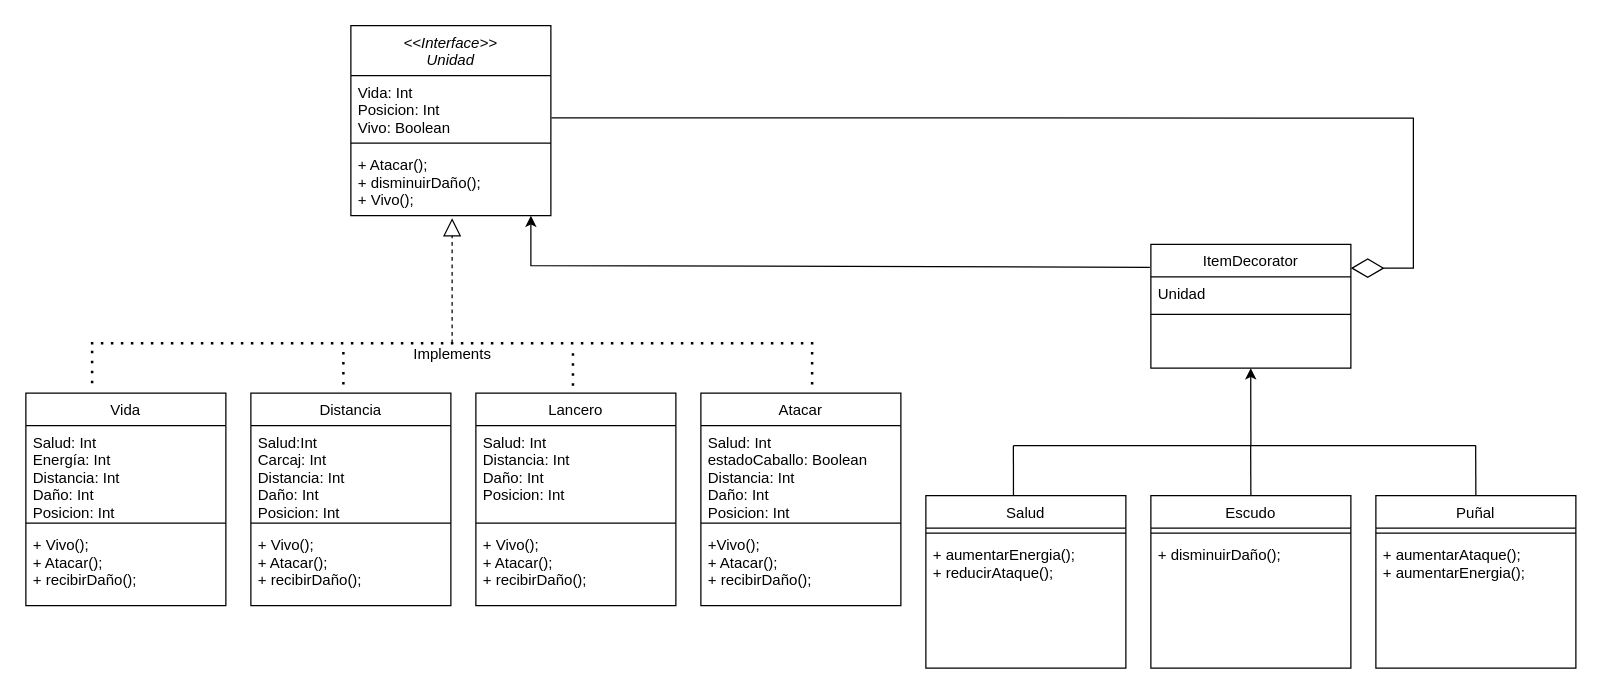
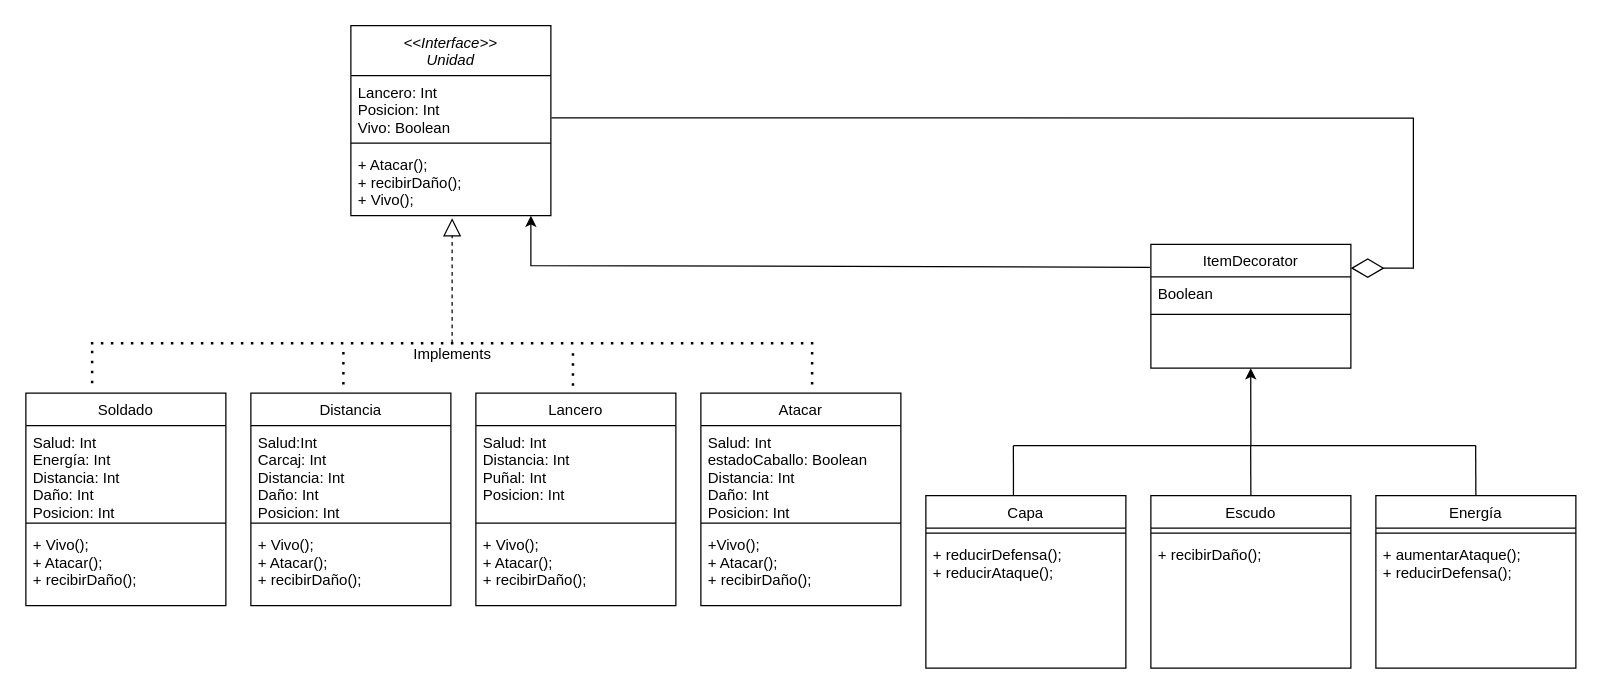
  <mxCell id="0" />
  <mxCell id="1" parent="0" />
  <mxCell id="2" value="&lt;&lt;Interface&gt;&gt;&#10;Unidad" style="swimlane;fontStyle=2;align=center;verticalAlign=top;childLayout=stackLayout;horizontal=1;startSize=40;horizontalStack=0;resizeParent=1;resizeLast=0;collapsible=1;marginBottom=0;rounded=0;shadow=0;strokeWidth=1;" parent="1" vertex="1"><mxGeometry x="280" y="20" width="160" height="152" as="geometry"><mxRectangle x="230" y="140" width="160" height="26" as="alternateBounds" /></mxGeometry></mxCell>
- <mxCell id="3" value="Vida: Int&#10;Posicion: Int&#10;Vivo: Boolean" style="text;align=left;verticalAlign=top;spacingLeft=4;spacingRight=4;overflow=hidden;rotatable=0;points=[[0,0.5],[1,0.5]];portConstraint=eastwest;" parent="2" vertex="1"><mxGeometry y="40" width="160" height="50" as="geometry" /></mxCell>
+ <mxCell id="3" value="Lancero: Int&#10;Posicion: Int&#10;Vivo: Boolean" style="text;align=left;verticalAlign=top;spacingLeft=4;spacingRight=4;overflow=hidden;rotatable=0;points=[[0,0.5],[1,0.5]];portConstraint=eastwest;" parent="2" vertex="1"><mxGeometry y="40" width="160" height="50" as="geometry" /></mxCell>
  <mxCell id="4" value="" style="line;html=1;strokeWidth=1;align=left;verticalAlign=middle;spacingTop=-1;spacingLeft=3;spacingRight=3;rotatable=0;labelPosition=right;points=[];portConstraint=eastwest;" parent="2" vertex="1"><mxGeometry y="90" width="160" height="8" as="geometry" /></mxCell>
- <mxCell id="5" value="+ Atacar();&#10;+ disminuirDaño();&#10;+ Vivo();" style="text;align=left;verticalAlign=top;spacingLeft=4;spacingRight=4;overflow=hidden;rotatable=0;points=[[0,0.5],[1,0.5]];portConstraint=eastwest;" parent="2" vertex="1"><mxGeometry y="98" width="160" height="50" as="geometry" /></mxCell>
- <mxCell id="6" value="Vida" style="swimlane;fontStyle=0;align=center;verticalAlign=top;childLayout=stackLayout;horizontal=1;startSize=26;horizontalStack=0;resizeParent=1;resizeLast=0;collapsible=1;marginBottom=0;rounded=0;shadow=0;strokeWidth=1;" parent="1" vertex="1"><mxGeometry x="20" y="314" width="160" height="170" as="geometry"><mxRectangle x="130" y="380" width="160" height="26" as="alternateBounds" /></mxGeometry></mxCell>
+ <mxCell id="5" value="+ Atacar();&#10;+ recibirDaño();&#10;+ Vivo();" style="text;align=left;verticalAlign=top;spacingLeft=4;spacingRight=4;overflow=hidden;rotatable=0;points=[[0,0.5],[1,0.5]];portConstraint=eastwest;" parent="2" vertex="1"><mxGeometry y="98" width="160" height="50" as="geometry" /></mxCell>
+ <mxCell id="6" value="Soldado" style="swimlane;fontStyle=0;align=center;verticalAlign=top;childLayout=stackLayout;horizontal=1;startSize=26;horizontalStack=0;resizeParent=1;resizeLast=0;collapsible=1;marginBottom=0;rounded=0;shadow=0;strokeWidth=1;" parent="1" vertex="1"><mxGeometry x="20" y="314" width="160" height="170" as="geometry"><mxRectangle x="130" y="380" width="160" height="26" as="alternateBounds" /></mxGeometry></mxCell>
  <mxCell id="7" value="Salud: Int&#10;Energía: Int&#10;Distancia: Int&#10;Daño: Int&#10;Posicion: Int" style="text;align=left;verticalAlign=top;spacingLeft=4;spacingRight=4;overflow=hidden;rotatable=0;points=[[0,0.5],[1,0.5]];portConstraint=eastwest;rounded=0;shadow=0;html=0;" parent="6" vertex="1"><mxGeometry y="26" width="160" height="74" as="geometry" /></mxCell>
  <mxCell id="8" value="" style="line;html=1;strokeWidth=1;align=left;verticalAlign=middle;spacingTop=-1;spacingLeft=3;spacingRight=3;rotatable=0;labelPosition=right;points=[];portConstraint=eastwest;" parent="6" vertex="1"><mxGeometry y="100" width="160" height="8" as="geometry" /></mxCell>
  <mxCell id="9" value="+ Vivo();&#10;+ Atacar();&#10;+ recibirDaño();" style="text;align=left;verticalAlign=top;spacingLeft=4;spacingRight=4;overflow=hidden;rotatable=0;points=[[0,0.5],[1,0.5]];portConstraint=eastwest;" parent="6" vertex="1"><mxGeometry y="108" width="160" height="62" as="geometry" /></mxCell>
  <mxCell id="10" value="ItemDecorator" style="swimlane;fontStyle=0;align=center;verticalAlign=top;childLayout=stackLayout;horizontal=1;startSize=26;horizontalStack=0;resizeParent=1;resizeLast=0;collapsible=1;marginBottom=0;rounded=0;shadow=0;strokeWidth=1;" parent="1" vertex="1"><mxGeometry x="920" y="195" width="160" height="99" as="geometry"><mxRectangle x="550" y="140" width="160" height="26" as="alternateBounds" /></mxGeometry></mxCell>
- <mxCell id="11" value="Unidad" style="text;align=left;verticalAlign=top;spacingLeft=4;spacingRight=4;overflow=hidden;rotatable=0;points=[[0,0.5],[1,0.5]];portConstraint=eastwest;" parent="10" vertex="1"><mxGeometry y="26" width="160" height="26" as="geometry" /></mxCell>
+ <mxCell id="11" value="Boolean" style="text;align=left;verticalAlign=top;spacingLeft=4;spacingRight=4;overflow=hidden;rotatable=0;points=[[0,0.5],[1,0.5]];portConstraint=eastwest;" parent="10" vertex="1"><mxGeometry y="26" width="160" height="26" as="geometry" /></mxCell>
  <mxCell id="12" value="" style="line;html=1;strokeWidth=1;align=left;verticalAlign=middle;spacingTop=-1;spacingLeft=3;spacingRight=3;rotatable=0;labelPosition=right;points=[];portConstraint=eastwest;" parent="10" vertex="1"><mxGeometry y="52" width="160" height="8" as="geometry" /></mxCell>
  <mxCell id="13" value="Distancia" style="swimlane;fontStyle=0;align=center;verticalAlign=top;childLayout=stackLayout;horizontal=1;startSize=26;horizontalStack=0;resizeParent=1;resizeLast=0;collapsible=1;marginBottom=0;rounded=0;shadow=0;strokeWidth=1;" vertex="1" parent="1"><mxGeometry x="200" y="314" width="160" height="170" as="geometry"><mxRectangle x="130" y="380" width="160" height="26" as="alternateBounds" /></mxGeometry></mxCell>
  <mxCell id="14" value="Salud:Int&#10;Carcaj: Int&#10;Distancia: Int&#10;Daño: Int&#10;Posicion: Int" style="text;align=left;verticalAlign=top;spacingLeft=4;spacingRight=4;overflow=hidden;rotatable=0;points=[[0,0.5],[1,0.5]];portConstraint=eastwest;rounded=0;shadow=0;html=0;" vertex="1" parent="13"><mxGeometry y="26" width="160" height="74" as="geometry" /></mxCell>
  <mxCell id="15" value="" style="line;html=1;strokeWidth=1;align=left;verticalAlign=middle;spacingTop=-1;spacingLeft=3;spacingRight=3;rotatable=0;labelPosition=right;points=[];portConstraint=eastwest;" vertex="1" parent="13"><mxGeometry y="100" width="160" height="8" as="geometry" /></mxCell>
  <mxCell id="16" value="+ Vivo();&#10;+ Atacar();   &#10;+ recibirDaño();&#10;" style="text;align=left;verticalAlign=top;spacingLeft=4;spacingRight=4;overflow=hidden;rotatable=0;points=[[0,0.5],[1,0.5]];portConstraint=eastwest;" vertex="1" parent="13"><mxGeometry y="108" width="160" height="62" as="geometry" /></mxCell>
  <mxCell id="17" value="Lancero" style="swimlane;fontStyle=0;align=center;verticalAlign=top;childLayout=stackLayout;horizontal=1;startSize=26;horizontalStack=0;resizeParent=1;resizeLast=0;collapsible=1;marginBottom=0;rounded=0;shadow=0;strokeWidth=1;" vertex="1" parent="1"><mxGeometry x="380" y="314" width="160" height="170" as="geometry"><mxRectangle x="130" y="380" width="160" height="26" as="alternateBounds" /></mxGeometry></mxCell>
- <mxCell id="18" value="Salud: Int&#10;Distancia: Int&#10;Daño: Int&#10;Posicion: Int" style="text;align=left;verticalAlign=top;spacingLeft=4;spacingRight=4;overflow=hidden;rotatable=0;points=[[0,0.5],[1,0.5]];portConstraint=eastwest;rounded=0;shadow=0;html=0;" vertex="1" parent="17"><mxGeometry y="26" width="160" height="74" as="geometry" /></mxCell>
+ <mxCell id="18" value="Salud: Int&#10;Distancia: Int&#10;Puñal: Int&#10;Posicion: Int" style="text;align=left;verticalAlign=top;spacingLeft=4;spacingRight=4;overflow=hidden;rotatable=0;points=[[0,0.5],[1,0.5]];portConstraint=eastwest;rounded=0;shadow=0;html=0;" vertex="1" parent="17"><mxGeometry y="26" width="160" height="74" as="geometry" /></mxCell>
  <mxCell id="19" value="" style="line;html=1;strokeWidth=1;align=left;verticalAlign=middle;spacingTop=-1;spacingLeft=3;spacingRight=3;rotatable=0;labelPosition=right;points=[];portConstraint=eastwest;" vertex="1" parent="17"><mxGeometry y="100" width="160" height="8" as="geometry" /></mxCell>
  <mxCell id="20" value="+ Vivo();&#10;+ Atacar();&#10;+ recibirDaño();" style="text;align=left;verticalAlign=top;spacingLeft=4;spacingRight=4;overflow=hidden;rotatable=0;points=[[0,0.5],[1,0.5]];portConstraint=eastwest;" vertex="1" parent="17"><mxGeometry y="108" width="160" height="52" as="geometry" /></mxCell>
  <mxCell id="21" value="Atacar" style="swimlane;fontStyle=0;align=center;verticalAlign=top;childLayout=stackLayout;horizontal=1;startSize=26;horizontalStack=0;resizeParent=1;resizeLast=0;collapsible=1;marginBottom=0;rounded=0;shadow=0;strokeWidth=1;" vertex="1" parent="1"><mxGeometry x="560" y="314" width="160" height="170" as="geometry"><mxRectangle x="130" y="380" width="160" height="26" as="alternateBounds" /></mxGeometry></mxCell>
  <mxCell id="22" value="Salud: Int&#10;estadoCaballo: Boolean&#10;Distancia: Int&#10;Daño: Int&#10;Posicion: Int" style="text;align=left;verticalAlign=top;spacingLeft=4;spacingRight=4;overflow=hidden;rotatable=0;points=[[0,0.5],[1,0.5]];portConstraint=eastwest;rounded=0;shadow=0;html=0;" vertex="1" parent="21"><mxGeometry y="26" width="160" height="74" as="geometry" /></mxCell>
  <mxCell id="23" value="" style="line;html=1;strokeWidth=1;align=left;verticalAlign=middle;spacingTop=-1;spacingLeft=3;spacingRight=3;rotatable=0;labelPosition=right;points=[];portConstraint=eastwest;" vertex="1" parent="21"><mxGeometry y="100" width="160" height="8" as="geometry" /></mxCell>
  <mxCell id="24" value="+Vivo();&#10;+ Atacar();&#10;+ recibirDaño();" style="text;align=left;verticalAlign=top;spacingLeft=4;spacingRight=4;overflow=hidden;rotatable=0;points=[[0,0.5],[1,0.5]];portConstraint=eastwest;" vertex="1" parent="21"><mxGeometry y="108" width="160" height="52" as="geometry" /></mxCell>
  <mxCell id="25" value="" style="endArrow=none;dashed=1;html=1;dashPattern=1 3;strokeWidth=2;rounded=0;" edge="1" parent="1"><mxGeometry width="50" height="50" relative="1" as="geometry"><mxPoint x="650" y="274" as="sourcePoint" /><mxPoint x="70" y="274" as="targetPoint" /></mxGeometry></mxCell>
  <mxCell id="26" value="" style="endArrow=none;dashed=1;html=1;dashPattern=1 3;strokeWidth=2;rounded=0;" edge="1" parent="1"><mxGeometry width="50" height="50" relative="1" as="geometry"><mxPoint x="649" y="307" as="sourcePoint" /><mxPoint x="649" y="277" as="targetPoint" /></mxGeometry></mxCell>
  <mxCell id="27" value="" style="endArrow=none;dashed=1;html=1;dashPattern=1 3;strokeWidth=2;rounded=0;" edge="1" parent="1"><mxGeometry width="50" height="50" relative="1" as="geometry"><mxPoint x="73" y="306" as="sourcePoint" /><mxPoint x="73" y="276" as="targetPoint" /></mxGeometry></mxCell>
  <mxCell id="28" value="" style="endArrow=none;dashed=1;html=1;dashPattern=1 3;strokeWidth=2;rounded=0;" edge="1" parent="1"><mxGeometry width="50" height="50" relative="1" as="geometry"><mxPoint x="274" y="307" as="sourcePoint" /><mxPoint x="274" y="277" as="targetPoint" /></mxGeometry></mxCell>
  <mxCell id="29" value="" style="endArrow=none;dashed=1;html=1;dashPattern=1 3;strokeWidth=2;rounded=0;" edge="1" parent="1"><mxGeometry width="50" height="50" relative="1" as="geometry"><mxPoint x="457.66" y="308" as="sourcePoint" /><mxPoint x="457.66" y="278" as="targetPoint" /></mxGeometry></mxCell>
  <mxCell id="30" value="" style="endArrow=block;dashed=1;endFill=0;endSize=12;html=1;rounded=0;" edge="1" parent="1"><mxGeometry width="160" relative="1" as="geometry"><mxPoint x="361" y="274" as="sourcePoint" /><mxPoint x="361" y="174" as="targetPoint" /></mxGeometry></mxCell>
  <mxCell id="31" value="Implements" style="text;html=1;align=center;verticalAlign=middle;resizable=0;points=[];autosize=1;strokeColor=none;fillColor=none;" vertex="1" parent="1"><mxGeometry x="321" y="273" width="80" height="20" as="geometry" /></mxCell>
  <mxCell id="32" value="" style="endArrow=classic;html=1;rounded=0;exitX=-0.005;exitY=0.185;exitDx=0;exitDy=0;exitPerimeter=0;" edge="1" parent="1" source="10"><mxGeometry width="50" height="50" relative="1" as="geometry"><mxPoint x="810" y="212" as="sourcePoint" /><mxPoint x="424" y="172" as="targetPoint" /><Array as="points"><mxPoint x="424" y="212" /></Array></mxGeometry></mxCell>
  <mxCell id="33" value="" style="endArrow=diamondThin;endFill=0;endSize=24;html=1;rounded=0;exitX=1.003;exitY=0.298;exitDx=0;exitDy=0;exitPerimeter=0;" edge="1" parent="1"><mxGeometry width="160" relative="1" as="geometry"><mxPoint x="440.48" y="93.748" as="sourcePoint" /><mxPoint x="1080" y="214" as="targetPoint" /><Array as="points"><mxPoint x="1130" y="94" /><mxPoint x="1130" y="214" /></Array></mxGeometry></mxCell>
- <mxCell id="34" value="Salud" style="swimlane;fontStyle=0;align=center;verticalAlign=top;childLayout=stackLayout;horizontal=1;startSize=26;horizontalStack=0;resizeParent=1;resizeLast=0;collapsible=1;marginBottom=0;rounded=0;shadow=0;strokeWidth=1;" vertex="1" parent="1"><mxGeometry x="740" y="396" width="160" height="138" as="geometry"><mxRectangle x="130" y="380" width="160" height="26" as="alternateBounds" /></mxGeometry></mxCell>
+ <mxCell id="34" value="Capa" style="swimlane;fontStyle=0;align=center;verticalAlign=top;childLayout=stackLayout;horizontal=1;startSize=26;horizontalStack=0;resizeParent=1;resizeLast=0;collapsible=1;marginBottom=0;rounded=0;shadow=0;strokeWidth=1;" vertex="1" parent="1"><mxGeometry x="740" y="396" width="160" height="138" as="geometry"><mxRectangle x="130" y="380" width="160" height="26" as="alternateBounds" /></mxGeometry></mxCell>
  <mxCell id="35" value="" style="line;html=1;strokeWidth=1;align=left;verticalAlign=middle;spacingTop=-1;spacingLeft=3;spacingRight=3;rotatable=0;labelPosition=right;points=[];portConstraint=eastwest;" vertex="1" parent="34"><mxGeometry y="26" width="160" height="8" as="geometry" /></mxCell>
- <mxCell id="36" value="+ aumentarEnergia();&#10;+ reducirAtaque();" style="text;align=left;verticalAlign=top;spacingLeft=4;spacingRight=4;overflow=hidden;rotatable=0;points=[[0,0.5],[1,0.5]];portConstraint=eastwest;" vertex="1" parent="34"><mxGeometry y="34" width="160" height="46" as="geometry" /></mxCell>
+ <mxCell id="36" value="+ reducirDefensa();&#10;+ reducirAtaque();" style="text;align=left;verticalAlign=top;spacingLeft=4;spacingRight=4;overflow=hidden;rotatable=0;points=[[0,0.5],[1,0.5]];portConstraint=eastwest;" vertex="1" parent="34"><mxGeometry y="34" width="160" height="46" as="geometry" /></mxCell>
  <mxCell id="37" value="Escudo" style="swimlane;fontStyle=0;align=center;verticalAlign=top;childLayout=stackLayout;horizontal=1;startSize=26;horizontalStack=0;resizeParent=1;resizeLast=0;collapsible=1;marginBottom=0;rounded=0;shadow=0;strokeWidth=1;" vertex="1" parent="1"><mxGeometry x="920" y="396" width="160" height="138" as="geometry"><mxRectangle x="130" y="380" width="160" height="26" as="alternateBounds" /></mxGeometry></mxCell>
  <mxCell id="38" value="" style="line;html=1;strokeWidth=1;align=left;verticalAlign=middle;spacingTop=-1;spacingLeft=3;spacingRight=3;rotatable=0;labelPosition=right;points=[];portConstraint=eastwest;" vertex="1" parent="37"><mxGeometry y="26" width="160" height="8" as="geometry" /></mxCell>
- <mxCell id="39" value="+ disminuirDaño();" style="text;align=left;verticalAlign=top;spacingLeft=4;spacingRight=4;overflow=hidden;rotatable=0;points=[[0,0.5],[1,0.5]];portConstraint=eastwest;" vertex="1" parent="37"><mxGeometry y="34" width="160" height="56" as="geometry" /></mxCell>
- <mxCell id="40" value="Puñal" style="swimlane;fontStyle=0;align=center;verticalAlign=top;childLayout=stackLayout;horizontal=1;startSize=26;horizontalStack=0;resizeParent=1;resizeLast=0;collapsible=1;marginBottom=0;rounded=0;shadow=0;strokeWidth=1;" vertex="1" parent="1"><mxGeometry x="1100" y="396" width="160" height="138" as="geometry"><mxRectangle x="130" y="380" width="160" height="26" as="alternateBounds" /></mxGeometry></mxCell>
+ <mxCell id="39" value="+ recibirDaño();" style="text;align=left;verticalAlign=top;spacingLeft=4;spacingRight=4;overflow=hidden;rotatable=0;points=[[0,0.5],[1,0.5]];portConstraint=eastwest;" vertex="1" parent="37"><mxGeometry y="34" width="160" height="56" as="geometry" /></mxCell>
+ <mxCell id="40" value="Energía" style="swimlane;fontStyle=0;align=center;verticalAlign=top;childLayout=stackLayout;horizontal=1;startSize=26;horizontalStack=0;resizeParent=1;resizeLast=0;collapsible=1;marginBottom=0;rounded=0;shadow=0;strokeWidth=1;" vertex="1" parent="1"><mxGeometry x="1100" y="396" width="160" height="138" as="geometry"><mxRectangle x="130" y="380" width="160" height="26" as="alternateBounds" /></mxGeometry></mxCell>
  <mxCell id="41" value="" style="line;html=1;strokeWidth=1;align=left;verticalAlign=middle;spacingTop=-1;spacingLeft=3;spacingRight=3;rotatable=0;labelPosition=right;points=[];portConstraint=eastwest;" vertex="1" parent="40"><mxGeometry y="26" width="160" height="8" as="geometry" /></mxCell>
- <mxCell id="42" value="+ aumentarAtaque();&#10;+ aumentarEnergia();" style="text;align=left;verticalAlign=top;spacingLeft=4;spacingRight=4;overflow=hidden;rotatable=0;points=[[0,0.5],[1,0.5]];portConstraint=eastwest;" vertex="1" parent="40"><mxGeometry y="34" width="160" height="66" as="geometry" /></mxCell>
+ <mxCell id="42" value="+ aumentarAtaque();&#10;+ reducirDefensa();" style="text;align=left;verticalAlign=top;spacingLeft=4;spacingRight=4;overflow=hidden;rotatable=0;points=[[0,0.5],[1,0.5]];portConstraint=eastwest;" vertex="1" parent="40"><mxGeometry y="34" width="160" height="66" as="geometry" /></mxCell>
  <mxCell id="43" value="" style="endArrow=none;html=1;rounded=0;" edge="1" parent="1"><mxGeometry width="50" height="50" relative="1" as="geometry"><mxPoint x="810" y="356" as="sourcePoint" /><mxPoint x="1180" y="356" as="targetPoint" /></mxGeometry></mxCell>
  <mxCell id="44" value="" style="endArrow=none;html=1;rounded=0;exitX=0.438;exitY=0;exitDx=0;exitDy=0;exitPerimeter=0;" edge="1" parent="1" source="34"><mxGeometry width="50" height="50" relative="1" as="geometry"><mxPoint x="810" y="386" as="sourcePoint" /><mxPoint x="810" y="356" as="targetPoint" /></mxGeometry></mxCell>
  <mxCell id="45" value="" style="endArrow=none;html=1;rounded=0;exitX=0.5;exitY=0;exitDx=0;exitDy=0;" edge="1" parent="1" source="40"><mxGeometry width="50" height="50" relative="1" as="geometry"><mxPoint x="1179.83" y="386" as="sourcePoint" /><mxPoint x="1179.83" y="356" as="targetPoint" /></mxGeometry></mxCell>
  <mxCell id="46" value="" style="endArrow=none;html=1;rounded=0;exitX=0.5;exitY=0;exitDx=0;exitDy=0;" edge="1" parent="1" source="37"><mxGeometry width="50" height="50" relative="1" as="geometry"><mxPoint x="999.83" y="386" as="sourcePoint" /><mxPoint x="999.83" y="356" as="targetPoint" /></mxGeometry></mxCell>
  <mxCell id="47" value="" style="endArrow=classic;html=1;rounded=0;" edge="1" parent="1"><mxGeometry width="50" height="50" relative="1" as="geometry"><mxPoint x="1000" y="356" as="sourcePoint" /><mxPoint x="999.88" y="294" as="targetPoint" /></mxGeometry></mxCell>
